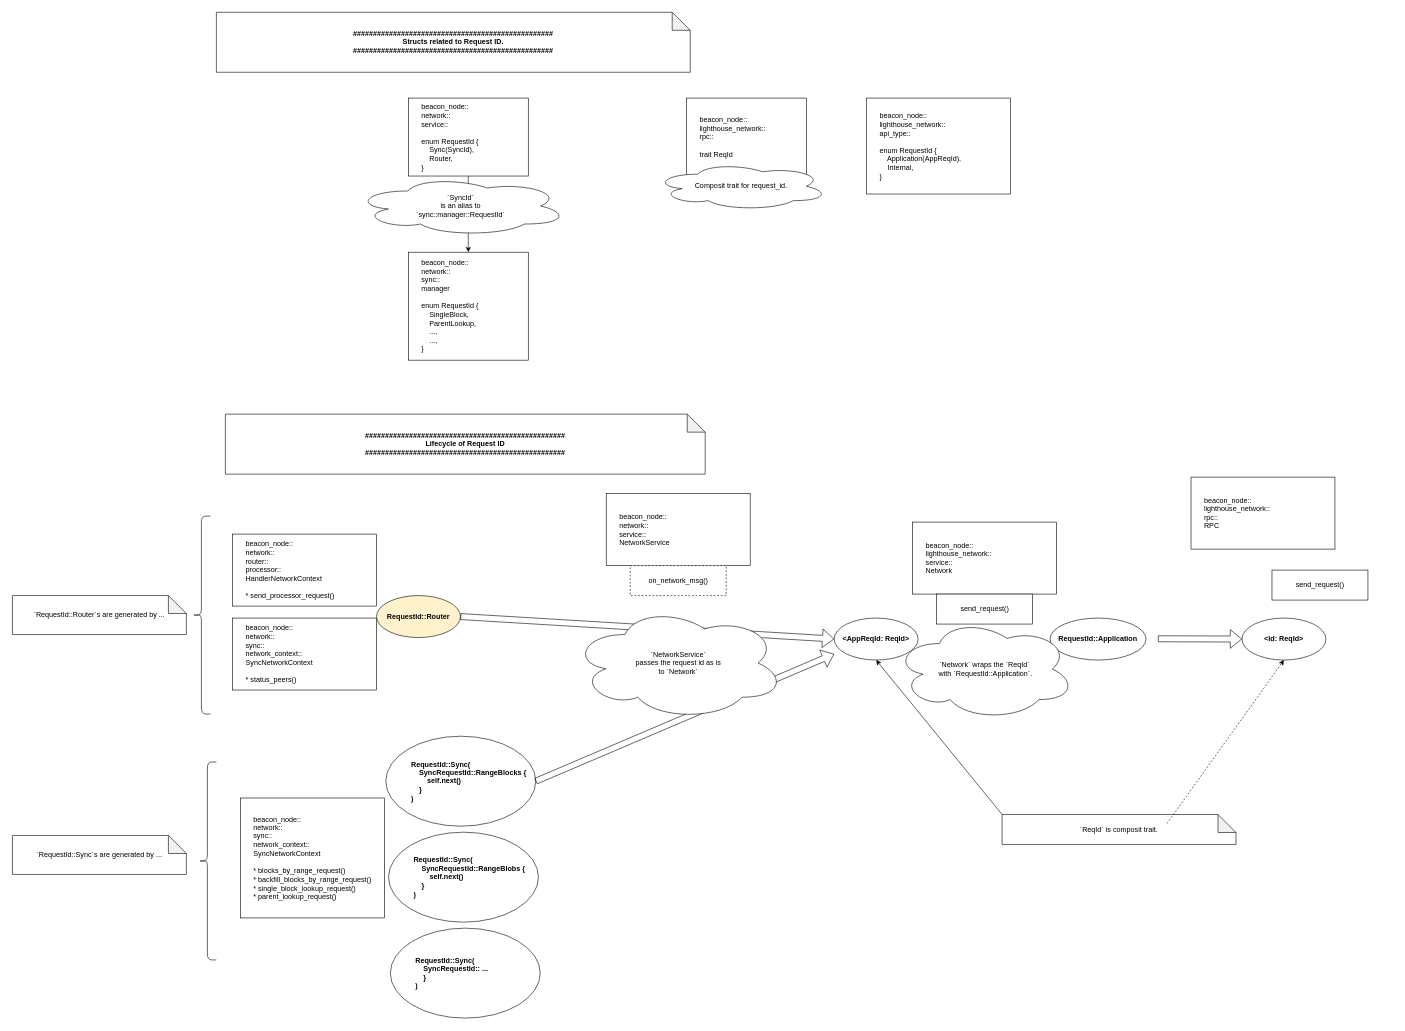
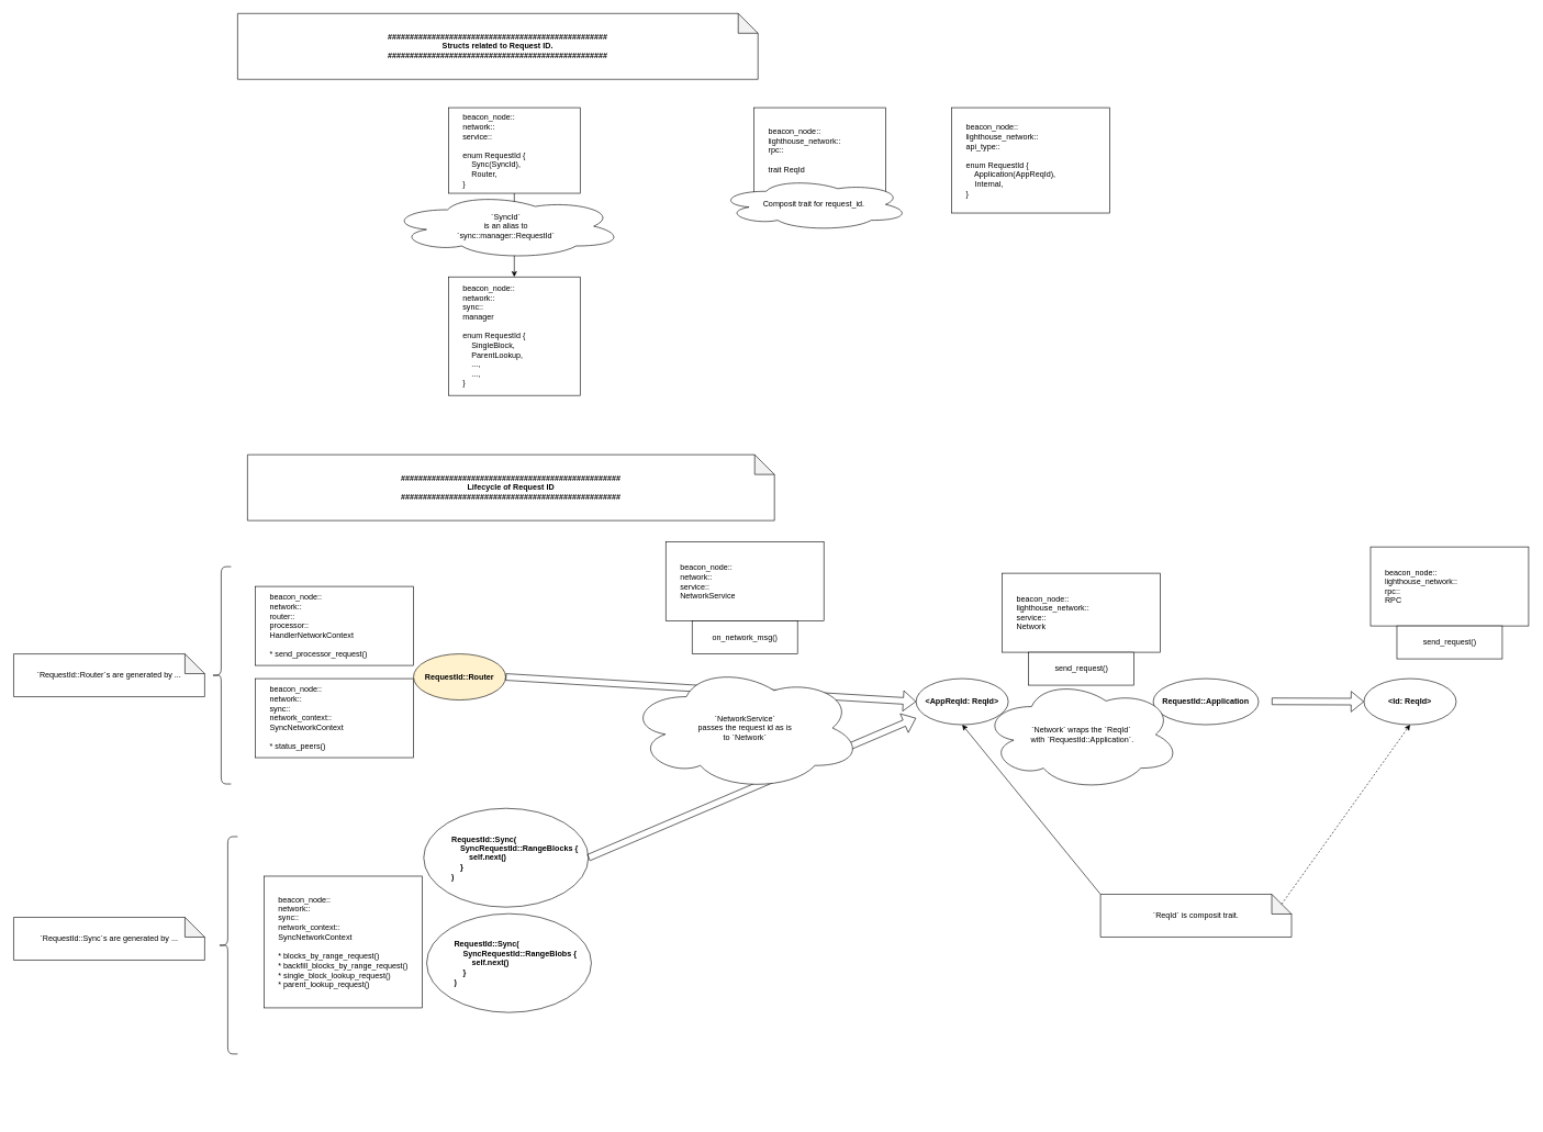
  <mxCell id="0" />
  <mxCell id="1" parent="0" />
  <mxCell id="2" value="beacon_node::&lt;br&gt;network::&lt;br&gt;service::&lt;br&gt;&lt;br&gt;enum RequestId {&lt;br&gt;&amp;nbsp; &amp;nbsp; Sync(SyncId),&lt;br&gt;&amp;nbsp; &amp;nbsp; Router,&lt;br&gt;}" style="rounded=0;whiteSpace=wrap;html=1;align=left;spacingLeft=20;" parent="1" vertex="1"><mxGeometry x="680" y="163" width="200" height="130" as="geometry" /></mxCell>
  <mxCell id="3" value="##################################################&lt;br&gt;Lifecycle of Request ID&lt;br&gt;##################################################" style="shape=note;whiteSpace=wrap;html=1;backgroundOutline=1;darkOpacity=0.05;fontStyle=1" parent="1" vertex="1"><mxGeometry x="375" y="690" width="800" height="100" as="geometry" /></mxCell>
  <mxCell id="4" value="beacon_node::&lt;br&gt;network::&lt;br&gt;router::&lt;br&gt;processor::&lt;br&gt;HandlerNetworkContext&lt;br&gt;&lt;br&gt;&lt;span style=&quot;text-align: center&quot;&gt;* send_processor_request()&lt;/span&gt;" style="rounded=0;whiteSpace=wrap;html=1;align=left;spacingLeft=20;" parent="1" vertex="1"><mxGeometry x="387" y="890" width="240" height="120" as="geometry" /></mxCell>
  <mxCell id="5" value="beacon_node::&lt;br&gt;network::&lt;br&gt;service::&lt;br&gt;NetworkService" style="rounded=0;whiteSpace=wrap;html=1;align=left;spacingLeft=20;" parent="1" vertex="1"><mxGeometry x="1010" y="822.5" width="240" height="120" as="geometry" /></mxCell>
- <mxCell id="6" value="on_network_msg()" style="html=1;dashed=1;whitespace=wrap;" parent="1" vertex="1"><mxGeometry x="1050" y="942.5" width="160" height="50" as="geometry" /></mxCell>
+ <mxCell id="6" value="on_network_msg()" style="html=1;dashed=0;whitespace=wrap;" parent="1" vertex="1"><mxGeometry x="1050" y="942.5" width="160" height="50" as="geometry" /></mxCell>
  <mxCell id="7" value="RequestId::Router" style="ellipse;whiteSpace=wrap;html=1;fontStyle=1;fillColor=#fff2cc;" parent="1" vertex="1"><mxGeometry x="627" y="992.5" width="140" height="70" as="geometry" /></mxCell>
  <mxCell id="8" value="beacon_node::&lt;br&gt;lighthouse_network::&lt;br&gt;service::&lt;br&gt;Network" style="rounded=0;whiteSpace=wrap;html=1;align=left;spacingLeft=20;" parent="1" vertex="1"><mxGeometry x="1520.75" y="870" width="240" height="120" as="geometry" /></mxCell>
  <mxCell id="9" value="send_request()" style="html=1;dashed=0;whitespace=wrap;" parent="1" vertex="1"><mxGeometry x="1560.75" y="990" width="160" height="50" as="geometry" /></mxCell>
  <mxCell id="10" value="" style="shape=flexArrow;endArrow=classic;html=1;exitX=1;exitY=0.5;exitDx=0;exitDy=0;" parent="1" source="7" edge="1"><mxGeometry width="50" height="50" relative="1" as="geometry"><mxPoint x="880" y="1064.5" as="sourcePoint" /><mxPoint x="1390" y="1065" as="targetPoint" /></mxGeometry></mxCell>
  <mxCell id="11" value="&amp;lt;AppReqId: ReqId&amp;gt;" style="ellipse;whiteSpace=wrap;html=1;fontStyle=1" parent="1" vertex="1"><mxGeometry x="1390" y="1030" width="140" height="70" as="geometry" /></mxCell>
  <mxCell id="12" value="RequestId::Application" style="ellipse;whiteSpace=wrap;html=1;fontStyle=1" parent="1" vertex="1"><mxGeometry x="1750" y="1030" width="160" height="70" as="geometry" /></mxCell>
- <mxCell id="13" value="beacon_node::&lt;br&gt;lighthouse_network::&lt;br&gt;rpc::&lt;br&gt;RPC" style="rounded=0;whiteSpace=wrap;html=1;align=left;spacingLeft=20;" parent="1" vertex="1"><mxGeometry x="1985" y="795" width="240" height="120" as="geometry" /></mxCell>
+ <mxCell id="13" value="beacon_node::&lt;br&gt;lighthouse_network::&lt;br&gt;rpc::&lt;br&gt;RPC" style="rounded=0;whiteSpace=wrap;html=1;align=left;spacingLeft=20;" parent="1" vertex="1"><mxGeometry x="2080" y="830" width="240" height="120" as="geometry" /></mxCell>
  <mxCell id="14" value="" style="shape=flexArrow;endArrow=classic;html=1;" parent="1" edge="1"><mxGeometry width="50" height="50" relative="1" as="geometry"><mxPoint x="1930" y="1064.5" as="sourcePoint" /><mxPoint x="2070" y="1065" as="targetPoint" /></mxGeometry></mxCell>
- <mxCell id="15" value="`ReqId` is composit trait." style="shape=note;whiteSpace=wrap;html=1;backgroundOutline=1;darkOpacity=0.05;fontStyle=0" parent="1" vertex="1"><mxGeometry x="1670" y="1357.5" width="390" height="50" as="geometry" /></mxCell>
+ <mxCell id="15" value="`ReqId` is composit trait." style="shape=note;whiteSpace=wrap;html=1;backgroundOutline=1;darkOpacity=0.05;fontStyle=0" parent="1" vertex="1"><mxGeometry x="1670" y="1357.5" width="290" height="65" as="geometry" /></mxCell>
  <mxCell id="16" value="send_request()" style="html=1;dashed=0;whitespace=wrap;" parent="1" vertex="1"><mxGeometry x="2120" y="950" width="160" height="50" as="geometry" /></mxCell>
  <mxCell id="17" value="&amp;lt;Id: ReqId&amp;gt;" style="ellipse;whiteSpace=wrap;html=1;fontStyle=1" parent="1" vertex="1"><mxGeometry x="2070" y="1030" width="140" height="70" as="geometry" /></mxCell>
  <mxCell id="18" value="##################################################&lt;br&gt;Structs related to Request ID.&lt;br&gt;##################################################" style="shape=note;whiteSpace=wrap;html=1;backgroundOutline=1;darkOpacity=0.05;fontStyle=1" parent="1" vertex="1"><mxGeometry x="360" y="20" width="790" height="100" as="geometry" /></mxCell>
  <mxCell id="19" value="beacon_node::&lt;br&gt;lighthouse_network::&lt;br&gt;api_type::&lt;br&gt;&lt;br&gt;enum RequestId {&lt;br&gt;&amp;nbsp; &amp;nbsp; Application(AppReqId),&lt;br&gt;&amp;nbsp; &amp;nbsp; Internal,&lt;br&gt;}" style="rounded=0;whiteSpace=wrap;html=1;align=left;spacingLeft=20;" parent="1" vertex="1"><mxGeometry x="1444" y="163" width="240" height="160" as="geometry" /></mxCell>
  <mxCell id="20" value="beacon_node::&lt;br&gt;lighthouse_network::&lt;br&gt;rpc::&lt;br&gt;&lt;br&gt;trait ReqId" style="rounded=0;whiteSpace=wrap;html=1;align=left;spacingLeft=20;" parent="1" vertex="1"><mxGeometry x="1144" y="163" width="200" height="130" as="geometry" /></mxCell>
  <mxCell id="21" value="Composit trait for request_id." style="ellipse;shape=cloud;whiteSpace=wrap;html=1;" parent="1" vertex="1"><mxGeometry x="1090" y="270" width="290" height="80" as="geometry" /></mxCell>
  <mxCell id="22" value="beacon_node::&lt;br&gt;network::&lt;br&gt;sync::&lt;br&gt;manager&lt;br&gt;&lt;br&gt;enum RequestId {&lt;br&gt;&amp;nbsp; &amp;nbsp; SingleBlock,&lt;br&gt;&amp;nbsp; &amp;nbsp; ParentLookup,&lt;br&gt;&amp;nbsp; &amp;nbsp; ...,&lt;br&gt;&amp;nbsp; &amp;nbsp; ...,&lt;br&gt;}" style="rounded=0;whiteSpace=wrap;html=1;align=left;spacingLeft=20;" parent="1" vertex="1"><mxGeometry x="680" y="420" width="200" height="180" as="geometry" /></mxCell>
  <mxCell id="23" value="" style="endArrow=classic;html=1;entryX=0.5;entryY=0;entryDx=0;entryDy=0;exitX=0.5;exitY=1;exitDx=0;exitDy=0;" parent="1" source="2" target="22" edge="1"><mxGeometry width="50" height="50" relative="1" as="geometry"><mxPoint x="850" y="253" as="sourcePoint" /><mxPoint x="900" y="203" as="targetPoint" /></mxGeometry></mxCell>
  <mxCell id="24" value="`SyncId`&lt;br&gt;is an alias to&lt;br&gt;`sync::manager::RequestId`" style="ellipse;shape=cloud;whiteSpace=wrap;html=1;" parent="1" vertex="1"><mxGeometry x="590" y="293" width="355" height="100" as="geometry" /></mxCell>
  <mxCell id="25" value="beacon_node::&lt;br&gt;network::&lt;br&gt;sync::&lt;br&gt;network_context::&lt;br&gt;SyncNetworkContext&lt;br&gt;&lt;br&gt;&lt;span style=&quot;text-align: center&quot;&gt;* status_peers()&lt;/span&gt;" style="rounded=0;whiteSpace=wrap;html=1;align=left;spacingLeft=20;" parent="1" vertex="1"><mxGeometry x="387" y="1030" width="240" height="120" as="geometry" /></mxCell>
  <mxCell id="26" value="beacon_node::&lt;br&gt;network::&lt;br&gt;sync::&lt;br&gt;network_context::&lt;br&gt;SyncNetworkContext&lt;br&gt;&lt;br&gt;* blocks_by_range_request()&lt;br&gt;* backfill_blocks_by_range_request()&lt;br&gt;* single_block_lookup_request()&lt;br&gt;* parent_lookup_request()" style="rounded=0;whiteSpace=wrap;html=1;align=left;spacingLeft=20;" parent="1" vertex="1"><mxGeometry x="400" y="1330" width="240" height="200" as="geometry" /></mxCell>
  <mxCell id="27" value="RequestId::Sync(&lt;br&gt;&amp;nbsp; &amp;nbsp; SyncRequestId::RangeBlocks {&lt;br&gt;&amp;nbsp; &amp;nbsp; &amp;nbsp; &amp;nbsp; self.next()&lt;br&gt;&amp;nbsp; &amp;nbsp; }&lt;br&gt;)" style="ellipse;whiteSpace=wrap;html=1;fontStyle=1;align=left;spacingLeft=40;" parent="1" vertex="1"><mxGeometry x="642.5" y="1227" width="250" height="150" as="geometry" /></mxCell>
  <mxCell id="28" value="" style="shape=flexArrow;endArrow=classic;html=1;exitX=1;exitY=0.5;exitDx=0;exitDy=0;" parent="1" source="27" edge="1"><mxGeometry width="50" height="50" relative="1" as="geometry"><mxPoint x="890" y="1074.5" as="sourcePoint" /><mxPoint x="1390" y="1090" as="targetPoint" /></mxGeometry></mxCell>
  <mxCell id="29" value="`NetworkService`&lt;br&gt;passes the request id as is &lt;br&gt;to `Network`" style="ellipse;shape=cloud;whiteSpace=wrap;html=1;" parent="1" vertex="1"><mxGeometry x="952.5" y="1010" width="355" height="190" as="geometry" /></mxCell>
  <mxCell id="30" value="`Network` wraps the `ReqId`&lt;br&gt;&amp;nbsp;with `RequestId::Application`." style="ellipse;shape=cloud;whiteSpace=wrap;html=1;" parent="1" vertex="1"><mxGeometry x="1490" y="1030" width="301.5" height="170" as="geometry" /></mxCell>
  <mxCell id="31" value="" style="endArrow=classic;html=1;exitX=0;exitY=0;exitDx=0;exitDy=0;exitPerimeter=0;entryX=0.5;entryY=1;entryDx=0;entryDy=0;dashed=0;" parent="1" source="15" target="11" edge="1"><mxGeometry width="50" height="50" relative="1" as="geometry"><mxPoint x="1430" y="1330" as="sourcePoint" /><mxPoint x="1480" y="1280" as="targetPoint" /></mxGeometry></mxCell>
  <mxCell id="32" value="" style="endArrow=classic;html=1;exitX=0;exitY=0;exitDx=275;exitDy=15;exitPerimeter=0;entryX=0.5;entryY=1;entryDx=0;entryDy=0;dashed=1;" parent="1" source="15" target="17" edge="1"><mxGeometry width="50" height="50" relative="1" as="geometry"><mxPoint x="1740" y="1367.5" as="sourcePoint" /><mxPoint x="1470" y="1110" as="targetPoint" /></mxGeometry></mxCell>
  <mxCell id="33" value="" style="shape=curlyBracket;whiteSpace=wrap;html=1;rounded=1;" parent="1" vertex="1"><mxGeometry x="320" y="860" width="30" height="330" as="geometry" /></mxCell>
  <mxCell id="34" value="`RequestId::Router`s are generated by ..." style="shape=note;whiteSpace=wrap;html=1;backgroundOutline=1;darkOpacity=0.05;fontStyle=0" parent="1" vertex="1"><mxGeometry x="20" y="992.5" width="290" height="65" as="geometry" /></mxCell>
  <mxCell id="35" value="" style="shape=curlyBracket;whiteSpace=wrap;html=1;rounded=1;" parent="1" vertex="1"><mxGeometry x="330" y="1270" width="30" height="330" as="geometry" /></mxCell>
  <mxCell id="36" value="`RequestId::Sync`s are generated by ..." style="shape=note;whiteSpace=wrap;html=1;backgroundOutline=1;darkOpacity=0.05;fontStyle=0" parent="1" vertex="1"><mxGeometry x="20" y="1392.5" width="290" height="65" as="geometry" /></mxCell>
  <mxCell id="37" value="RequestId::Sync(&lt;br&gt;&amp;nbsp; &amp;nbsp; SyncRequestId::RangeBlobs {&lt;br&gt;&amp;nbsp; &amp;nbsp; &amp;nbsp; &amp;nbsp; self.next()&lt;br&gt;&amp;nbsp; &amp;nbsp; }&lt;br&gt;)" style="ellipse;whiteSpace=wrap;html=1;fontStyle=1;align=left;spacingLeft=40;" parent="1" vertex="1"><mxGeometry x="647" y="1387" width="250" height="150" as="geometry" /></mxCell>
- <mxCell id="38" value="RequestId::Sync(&lt;br&gt;&amp;nbsp; &amp;nbsp; SyncRequestId:: ...&lt;br&gt;&amp;nbsp; &amp;nbsp; }&lt;br&gt;)" style="ellipse;whiteSpace=wrap;html=1;fontStyle=1;align=left;spacingLeft=40;" parent="1" vertex="1"><mxGeometry x="650" y="1547" width="250" height="150" as="geometry" /></mxCell>
